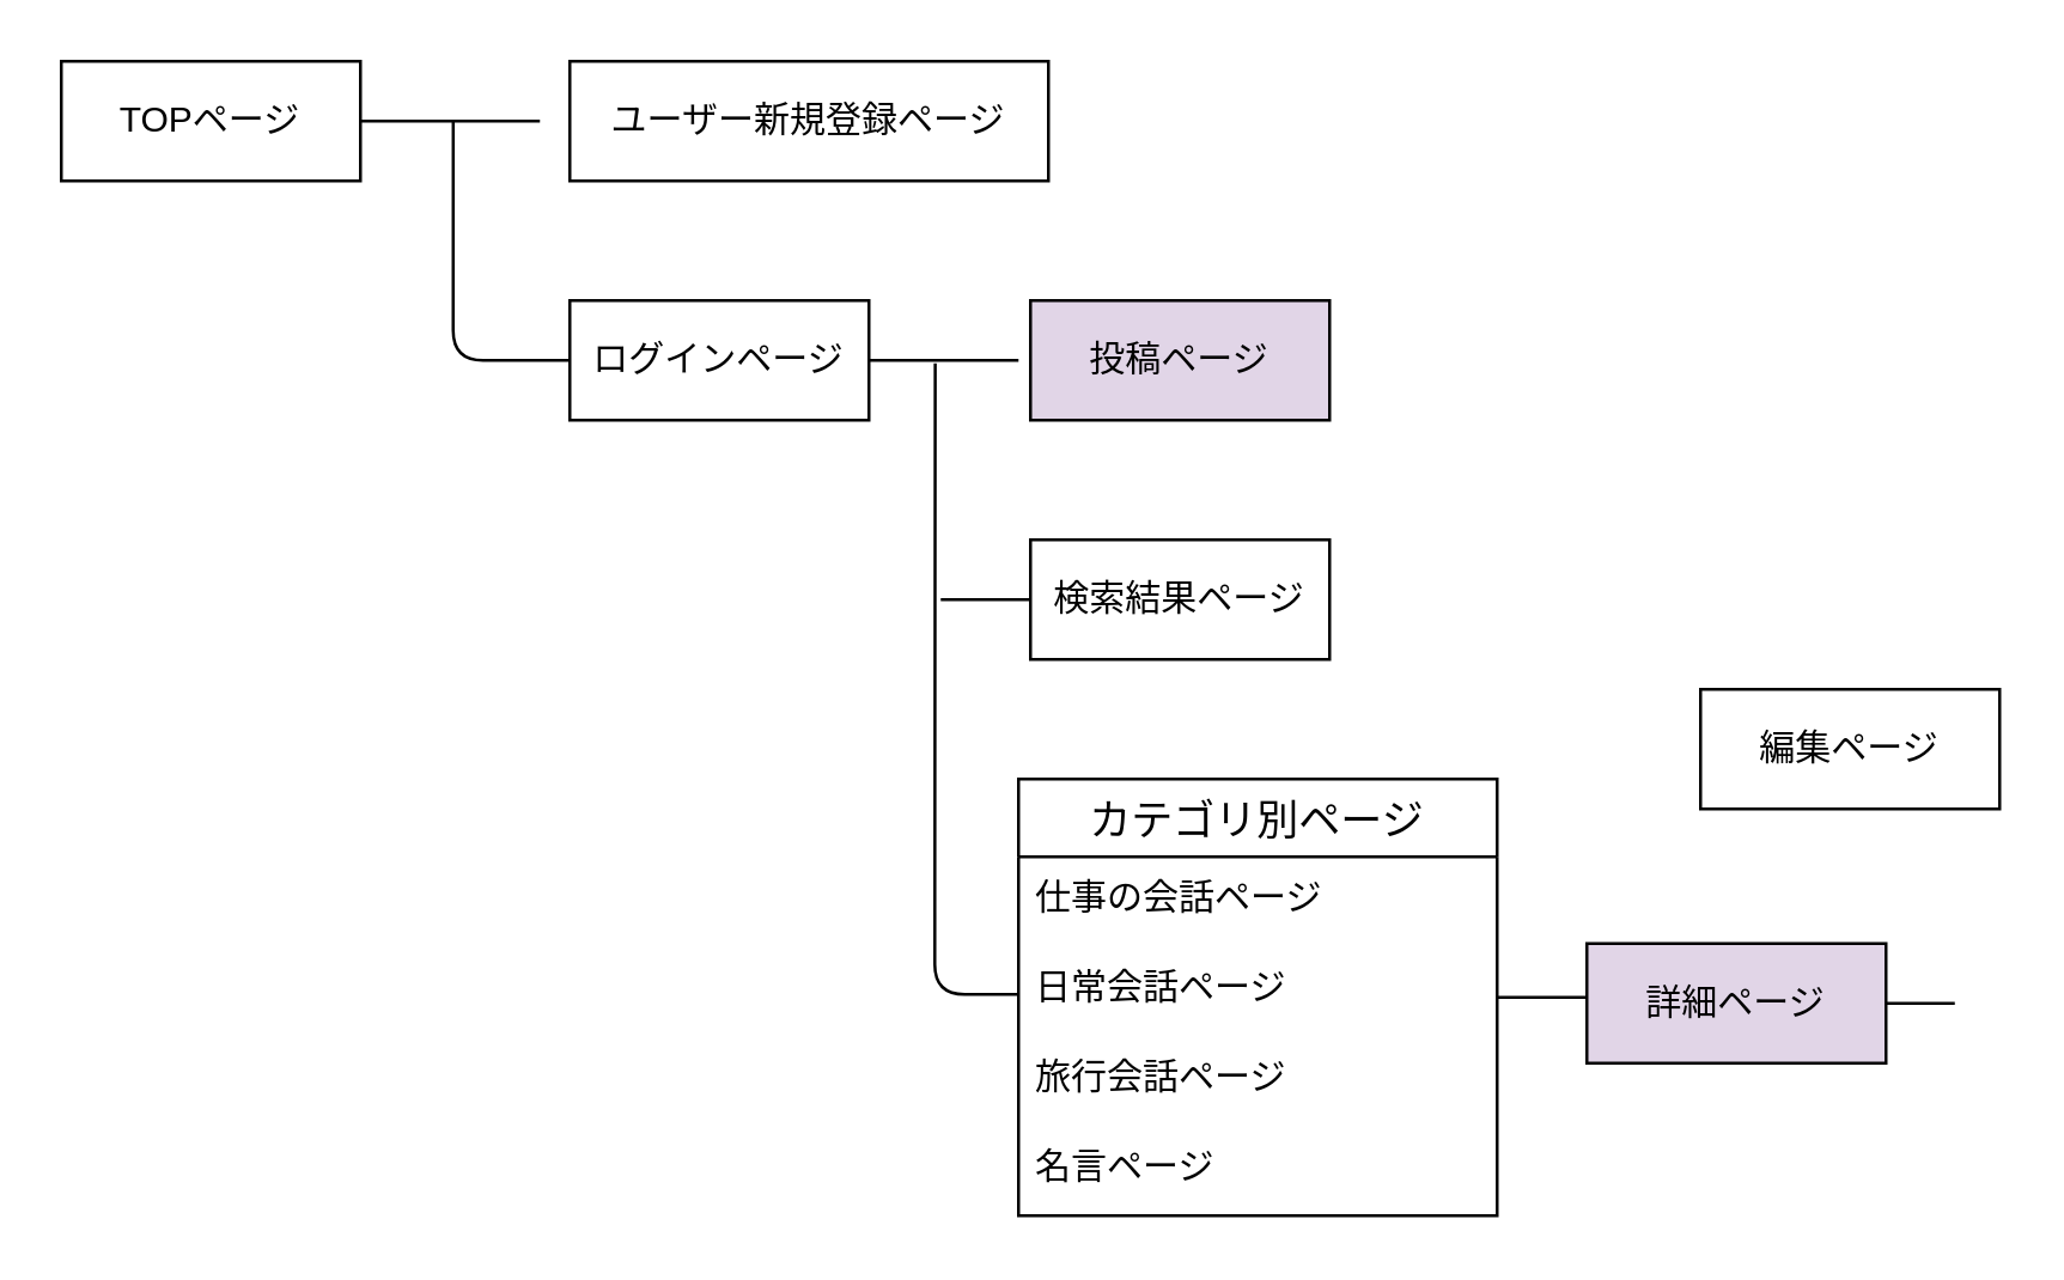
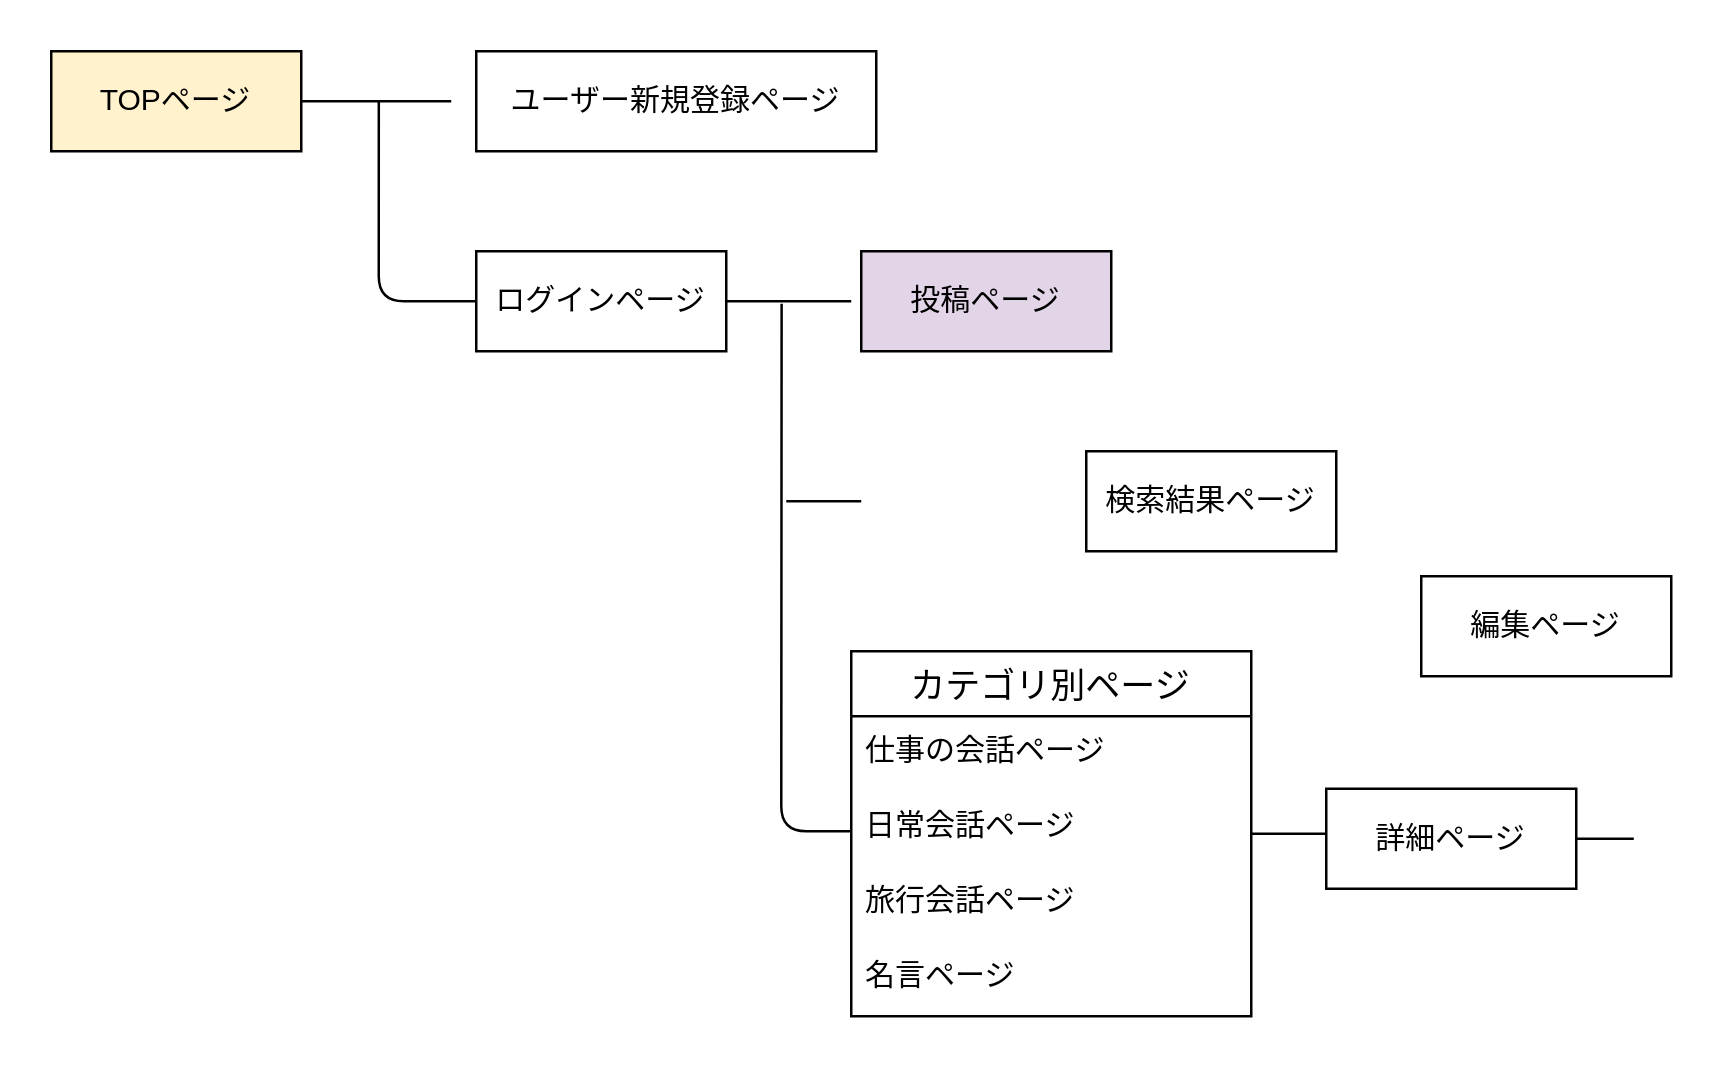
  <mxCell id="0" />
  <mxCell id="1" parent="0" />
- <mxCell id="2" value="TOPページ" style="whiteSpace=wrap;html=1;align=center;" vertex="1" parent="1"><mxGeometry x="20" y="20" width="100" height="40" as="geometry" /></mxCell>
+ <mxCell id="2" value="TOPページ" style="whiteSpace=wrap;html=1;align=center;fillColor=#fff2cc;" vertex="1" parent="1"><mxGeometry x="20" y="20" width="100" height="40" as="geometry" /></mxCell>
  <mxCell id="3" value="ユーザー新規登録ページ" style="whiteSpace=wrap;html=1;align=center;" vertex="1" parent="1"><mxGeometry x="190" y="20" width="160" height="40" as="geometry" /></mxCell>
  <mxCell id="4" style="edgeStyle=none;html=1;endArrow=none;endFill=0;entryX=0.517;entryY=0.5;entryDx=0;entryDy=0;entryPerimeter=0;" edge="1" parent="1" target="11"><mxGeometry relative="1" as="geometry"><mxPoint x="160" y="40" as="targetPoint" /><mxPoint x="190" y="120" as="sourcePoint" /><Array as="points"><mxPoint x="151" y="120" /></Array></mxGeometry></mxCell>
  <mxCell id="5" value="ログインページ" style="whiteSpace=wrap;html=1;align=center;" vertex="1" parent="1"><mxGeometry x="190" y="100" width="100" height="40" as="geometry" /></mxCell>
  <mxCell id="6" value="投稿ページ" style="whiteSpace=wrap;html=1;align=center;fillColor=#e1d5e7;" vertex="1" parent="1"><mxGeometry x="344" y="100" width="100" height="40" as="geometry" /></mxCell>
- <mxCell id="7" value="検索結果ページ" style="whiteSpace=wrap;html=1;align=center;" vertex="1" parent="1"><mxGeometry x="344" y="180" width="100" height="40" as="geometry" /></mxCell>
- <mxCell id="8" value="詳細ページ" style="whiteSpace=wrap;html=1;align=center;fillColor=#e1d5e7;" vertex="1" parent="1"><mxGeometry x="530" y="315" width="100" height="40" as="geometry" /></mxCell>
+ <mxCell id="7" value="検索結果ページ" style="whiteSpace=wrap;html=1;align=center;" vertex="1" parent="1"><mxGeometry x="434" y="180" width="100" height="40" as="geometry" /></mxCell>
+ <mxCell id="8" value="詳細ページ" style="whiteSpace=wrap;html=1;align=center;" vertex="1" parent="1"><mxGeometry x="530" y="315" width="100" height="40" as="geometry" /></mxCell>
  <mxCell id="9" value="編集ページ" style="whiteSpace=wrap;html=1;align=center;" vertex="1" parent="1"><mxGeometry x="568" y="230" width="100" height="40" as="geometry" /></mxCell>
  <mxCell id="10" value="" style="line;strokeWidth=1;rotatable=0;dashed=0;labelPosition=right;align=left;verticalAlign=middle;spacingTop=0;spacingLeft=6;points=[];portConstraint=eastwest;" vertex="1" parent="1"><mxGeometry x="314" y="195" width="30" height="10" as="geometry" /></mxCell>
  <mxCell id="11" value="" style="line;strokeWidth=1;rotatable=0;dashed=0;labelPosition=right;align=left;verticalAlign=middle;spacingTop=0;spacingLeft=6;points=[];portConstraint=eastwest;" vertex="1" parent="1"><mxGeometry x="120" y="35" width="60" height="10" as="geometry" /></mxCell>
  <mxCell id="12" value="" style="line;strokeWidth=1;rotatable=0;dashed=0;labelPosition=right;align=left;verticalAlign=middle;spacingTop=0;spacingLeft=6;points=[];portConstraint=eastwest;" vertex="1" parent="1"><mxGeometry x="290" y="115" width="50" height="10" as="geometry" /></mxCell>
  <mxCell id="13" value="" style="line;strokeWidth=1;rotatable=0;dashed=0;labelPosition=right;align=left;verticalAlign=middle;spacingTop=0;spacingLeft=6;points=[];portConstraint=eastwest;" vertex="1" parent="1"><mxGeometry x="500" y="328" width="30" height="10" as="geometry" /></mxCell>
  <mxCell id="14" value="" style="line;strokeWidth=1;rotatable=0;dashed=0;labelPosition=right;align=left;verticalAlign=middle;spacingTop=0;spacingLeft=6;points=[];portConstraint=eastwest;" vertex="1" parent="1"><mxGeometry x="630" y="330" width="23" height="10" as="geometry" /></mxCell>
  <mxCell id="15" value="カテゴリ別ページ" style="swimlane;fontStyle=0;childLayout=stackLayout;horizontal=1;startSize=26;horizontalStack=0;resizeParent=1;resizeParentMax=0;resizeLast=0;collapsible=1;marginBottom=0;align=center;fontSize=14;" vertex="1" parent="1"><mxGeometry x="340" y="260" width="160" height="146" as="geometry" /></mxCell>
  <mxCell id="16" value="仕事の会話ページ" style="text;strokeColor=none;fillColor=none;spacingLeft=4;spacingRight=4;overflow=hidden;rotatable=0;points=[[0,0.5],[1,0.5]];portConstraint=eastwest;fontSize=12;" vertex="1" parent="15"><mxGeometry y="26" width="160" height="30" as="geometry" /></mxCell>
  <mxCell id="17" value="日常会話ページ" style="text;strokeColor=none;fillColor=none;spacingLeft=4;spacingRight=4;overflow=hidden;rotatable=0;points=[[0,0.5],[1,0.5]];portConstraint=eastwest;fontSize=12;" vertex="1" parent="15"><mxGeometry y="56" width="160" height="30" as="geometry" /></mxCell>
  <mxCell id="18" value="旅行会話ページ" style="text;strokeColor=none;fillColor=none;spacingLeft=4;spacingRight=4;overflow=hidden;rotatable=0;points=[[0,0.5],[1,0.5]];portConstraint=eastwest;fontSize=12;" vertex="1" parent="15"><mxGeometry y="86" width="160" height="30" as="geometry" /></mxCell>
  <mxCell id="19" value="名言ページ" style="text;strokeColor=none;fillColor=none;spacingLeft=4;spacingRight=4;overflow=hidden;rotatable=0;points=[[0,0.5],[1,0.5]];portConstraint=eastwest;fontSize=12;" vertex="1" parent="15"><mxGeometry y="116" width="160" height="30" as="geometry" /></mxCell>
  <mxCell id="20" style="edgeStyle=none;html=1;entryX=0.443;entryY=0.6;entryDx=0;entryDy=0;entryPerimeter=0;endArrow=none;endFill=0;" edge="1" parent="1" target="12"><mxGeometry relative="1" as="geometry"><mxPoint x="340" y="332" as="sourcePoint" /><Array as="points"><mxPoint x="312" y="332" /></Array></mxGeometry></mxCell>
